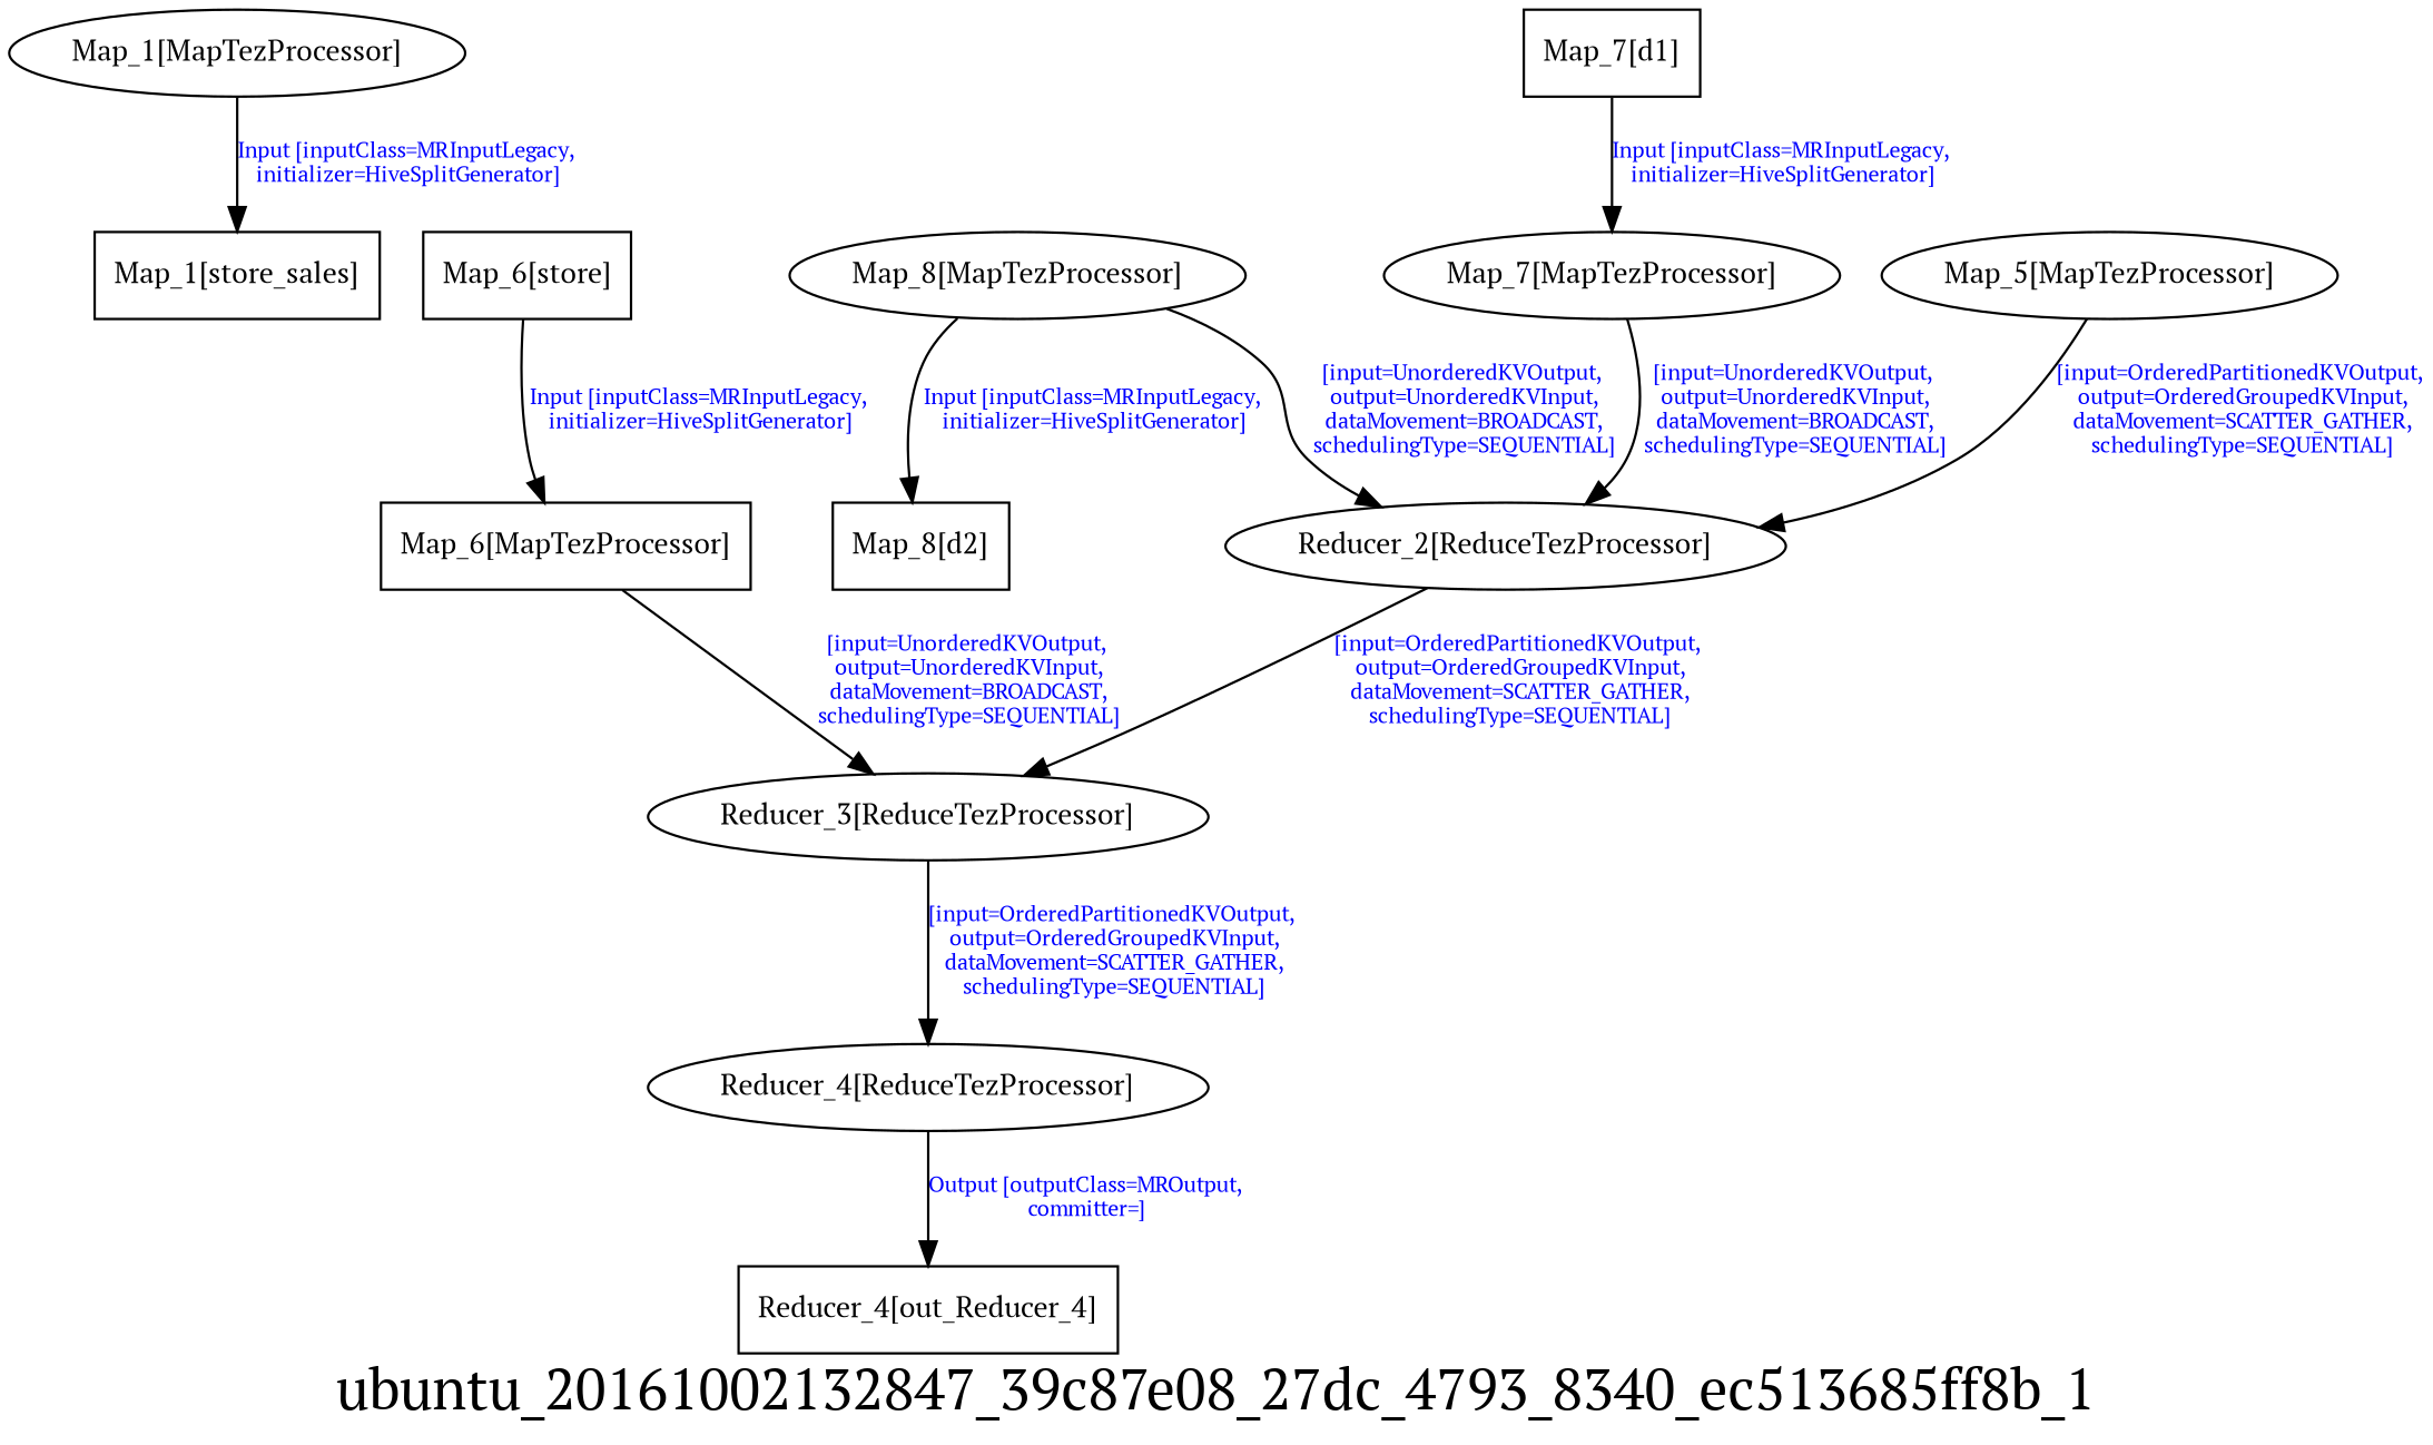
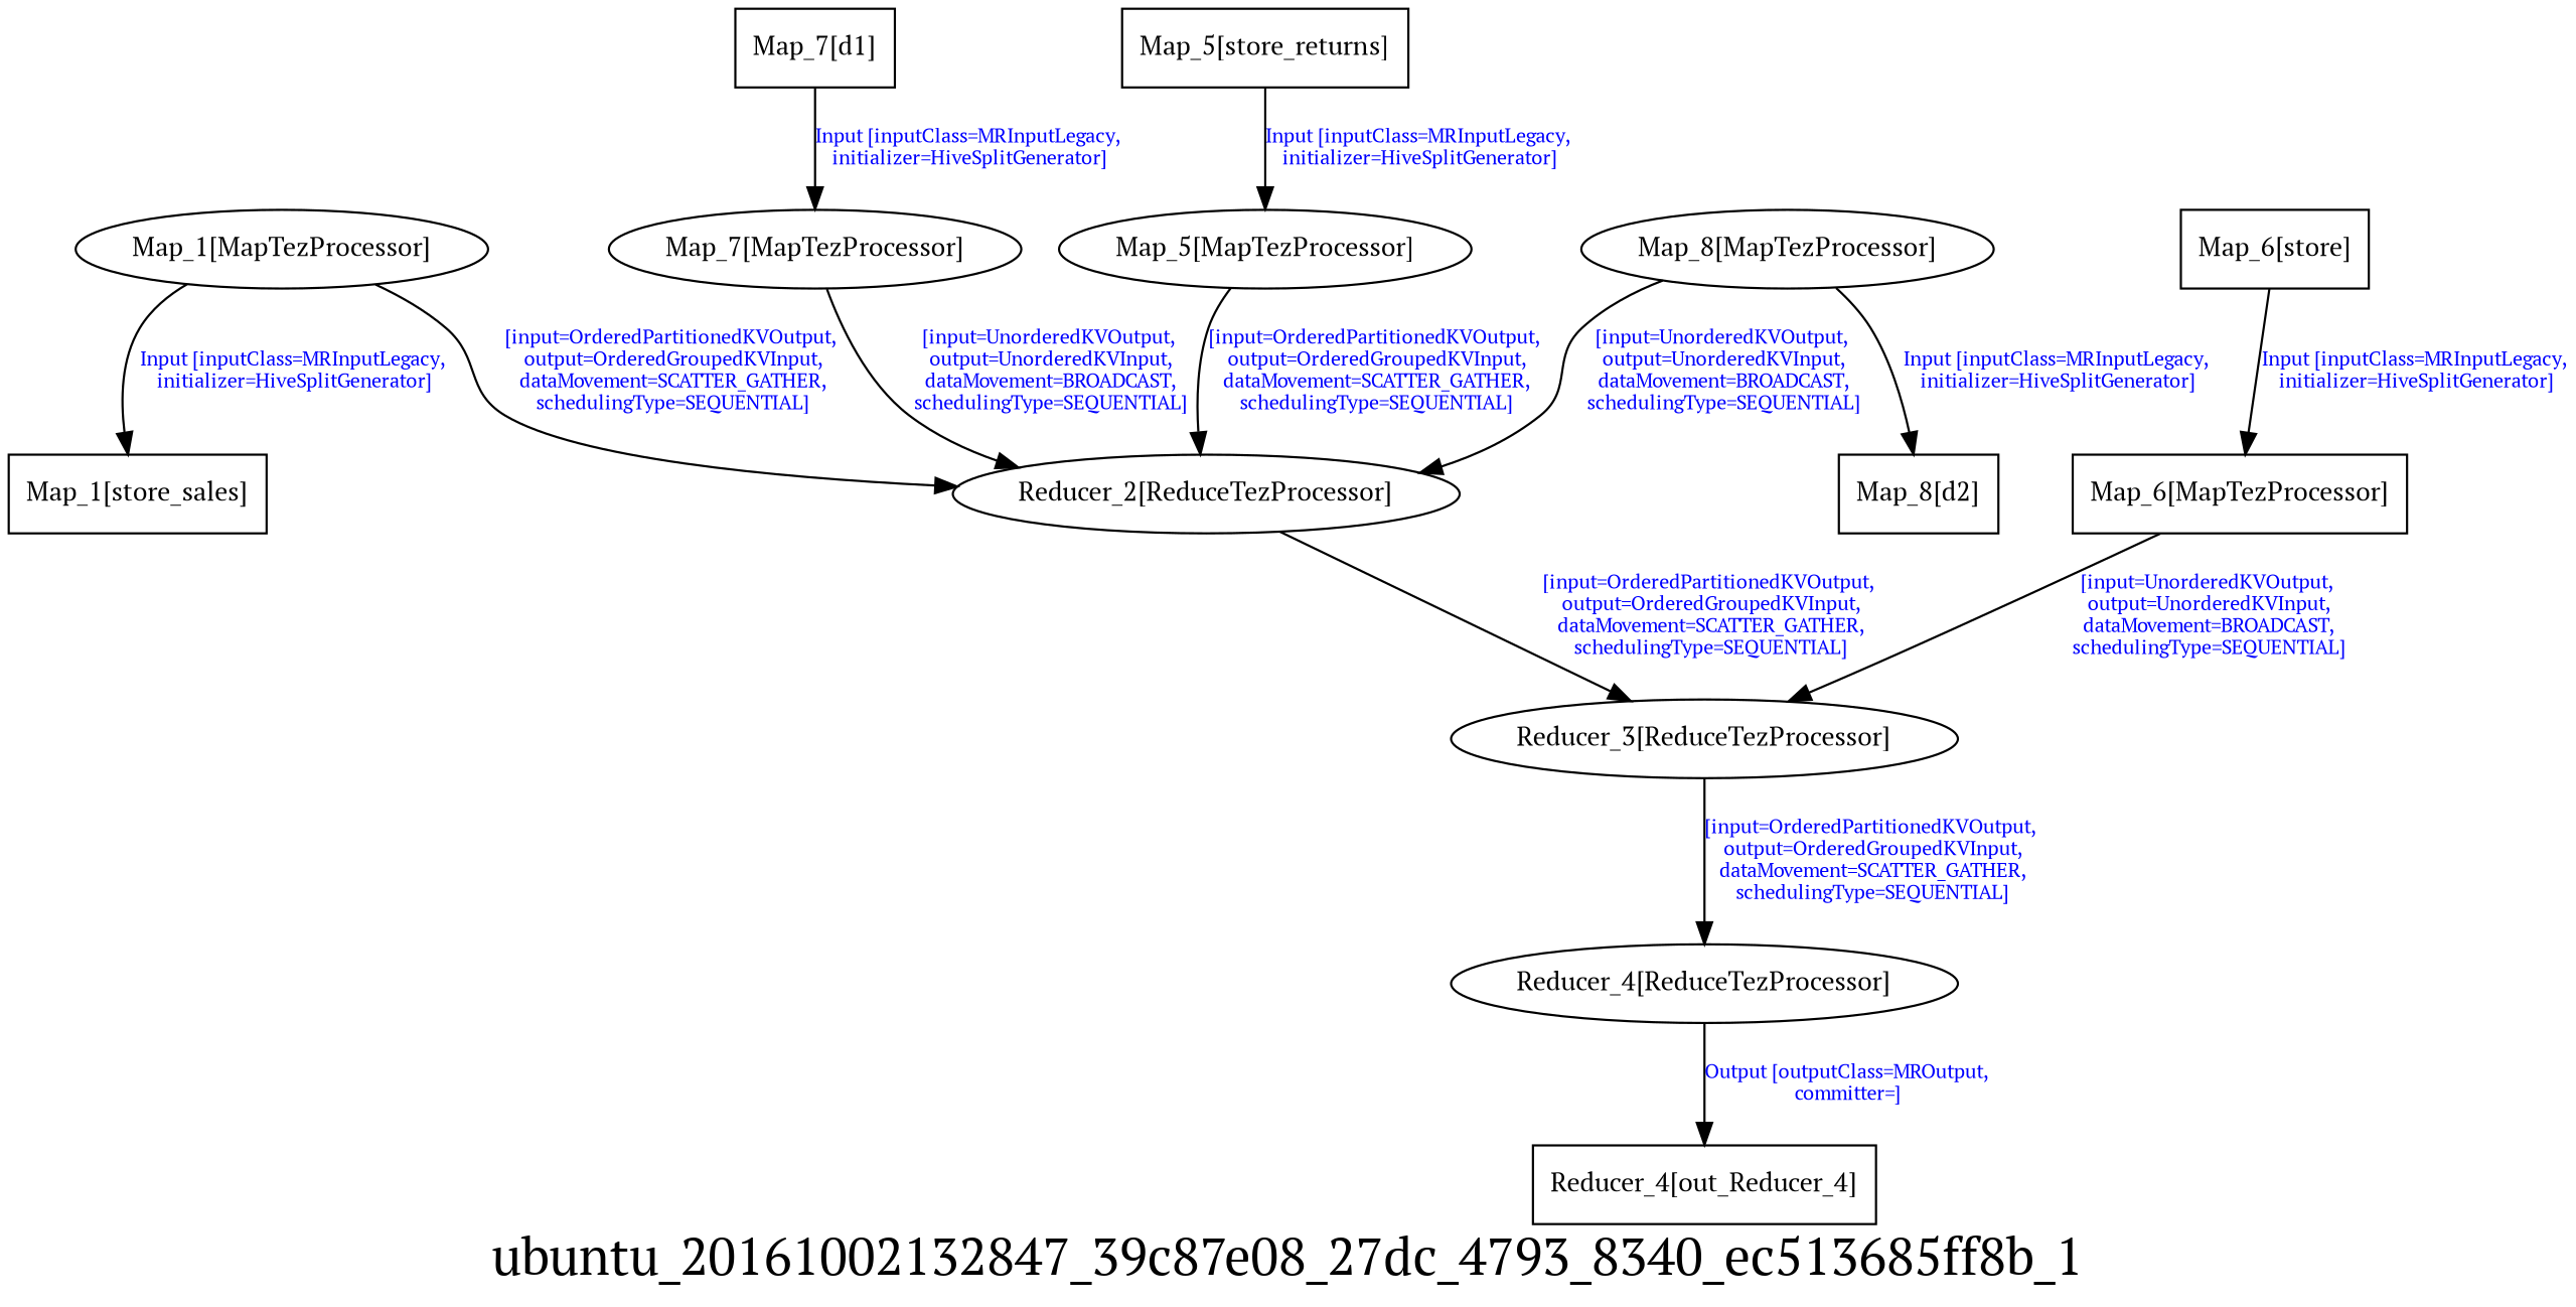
  digraph {
    fontname="PT Serif"
    fontsize=24
    label=ubuntu_20161002132847_39c87e08_27dc_4793_8340_ec513685ff8b_1
    node [fontname="PT Serif" fontsize=12]
    edge [fontcolor=blue fontname="PT Serif" fontsize=9]
    n1 [label="Map_1[store_sales]" shape=box]
    n2 [label="Map_1[MapTezProcessor]"]
    n3 [label="Reducer_2[ReduceTezProcessor]"]
    n4 [label="Reducer_3[ReduceTezProcessor]"]
    n5 [label="Reducer_4[out_Reducer_4]" shape=box]
    n6 [label="Reducer_4[ReduceTezProcessor]"]
    n7 [label="Map_8[d2]" shape=box]
    n8 [label="Map_8[MapTezProcessor]"]
    n9 [label="Map_7[MapTezProcessor]"]
    n10 [label="Map_6[MapTezProcessor]" shape=box]
+   n11 [label="Map_5[store_returns]" shape=box]
    n12 [label="Map_5[MapTezProcessor]"]
    n13 [label="Map_7[d1]" shape=box]
    n14 [label="Map_6[store]" shape=box]
    n2 -> n1 [label="Input [inputClass=MRInputLegacy,\n initializer=HiveSplitGenerator]"]
+   n2 -> n3 [label="[input=OrderedPartitionedKVOutput,\n output=OrderedGroupedKVInput,\n dataMovement=SCATTER_GATHER,\n schedulingType=SEQUENTIAL]"]
    n3 -> n4 [label="[input=OrderedPartitionedKVOutput,\n output=OrderedGroupedKVInput,\n dataMovement=SCATTER_GATHER,\n schedulingType=SEQUENTIAL]"]
    n4 -> n6 [label="[input=OrderedPartitionedKVOutput,\n output=OrderedGroupedKVInput,\n dataMovement=SCATTER_GATHER,\n schedulingType=SEQUENTIAL]"]
    n6 -> n5 [label="Output [outputClass=MROutput,\n committer=]"]
    n8 -> n3 [label="[input=UnorderedKVOutput,\n output=UnorderedKVInput,\n dataMovement=BROADCAST,\n schedulingType=SEQUENTIAL]"]
    n8 -> n7 [label="Input [inputClass=MRInputLegacy,\n initializer=HiveSplitGenerator]"]
    n9 -> n3 [label="[input=UnorderedKVOutput,\n output=UnorderedKVInput,\n dataMovement=BROADCAST,\n schedulingType=SEQUENTIAL]"]
    n10 -> n4 [label="[input=UnorderedKVOutput,\n output=UnorderedKVInput,\n dataMovement=BROADCAST,\n schedulingType=SEQUENTIAL]"]
+   n11 -> n12 [label="Input [inputClass=MRInputLegacy,\n initializer=HiveSplitGenerator]"]
    n12 -> n3 [label="[input=OrderedPartitionedKVOutput,\n output=OrderedGroupedKVInput,\n dataMovement=SCATTER_GATHER,\n schedulingType=SEQUENTIAL]"]
    n13 -> n9 [label="Input [inputClass=MRInputLegacy,\n initializer=HiveSplitGenerator]"]
    n14 -> n10 [label="Input [inputClass=MRInputLegacy,\n initializer=HiveSplitGenerator]"]
  }
